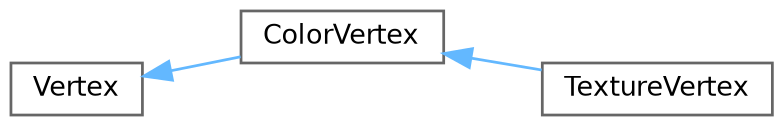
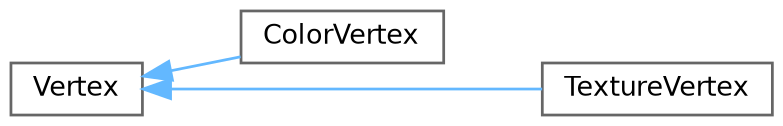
  digraph {
    rankdir=LR
    node [color=grey40 fillcolor=white fontname=Helvetica fontsize=10 shape=box style=filled]
    edge [color=steelblue1 dir=back fontname=Helvetica fontsize=10 labelfontname=Helvetica labelfontsize=10 style=solid]
    n1 [height=0.2 label=Vertex width=0.4]
    n2 [height=0.2 label=ColorVertex width=0.4]
    n3 [height=0.2 label=TextureVertex width=0.4]
    n1 -> n2
-   n2 -> n3
+   n1 -> n3
  }
